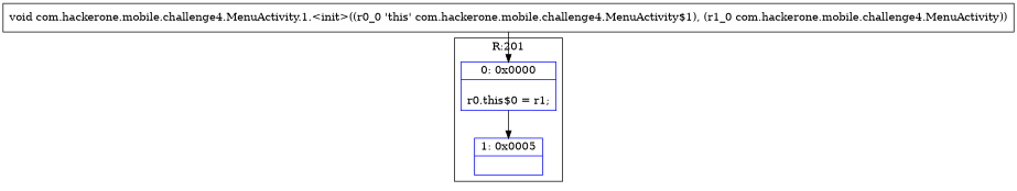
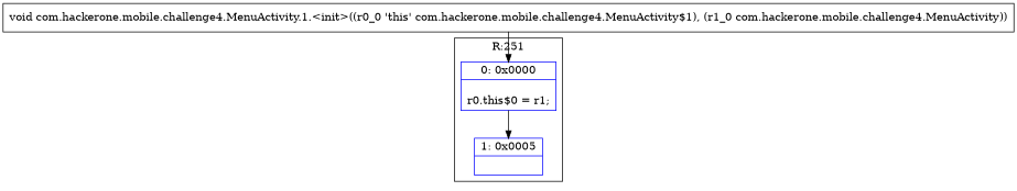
  digraph {
    node [color=blue shape=record]
    n1 [label="{0\:\ 0x0000|\lr0.this$0 = r1;\l}"]
    n2 [label="{1\:\ 0x0005|\l}"]
    n3 [label="{void com.hackerone.mobile.challenge4.MenuActivity.1.\<init\>((r0_0 'this' com.hackerone.mobile.challenge4.MenuActivity$1), (r1_0 com.hackerone.mobile.challenge4.MenuActivity)) }" color=""]
    subgraph cluster_1 {
-     label="R:201"
+     label="R:251"
      n1
      n2
    }
    n1 -> n2
    n3 -> n1
  }
